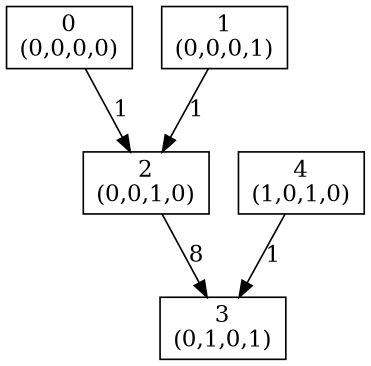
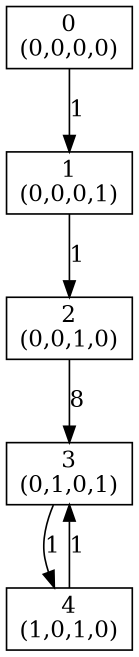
  digraph {
    node [shape=box]
    n1 [label="0\n(0,0,0,0)"]
    n2 [label="1\n(0,0,0,1)"]
    n3 [label="2\n(0,0,1,0)"]
    n4 [label="3\n(0,1,0,1)"]
    n5 [label="4\n(1,0,1,0)"]
-   n1 -> n3 [label=1]
+   n1 -> n2 [label=1]
    n2 -> n3 [label=1]
    n3 -> n4 [label=8]
+   n4 -> n5 [label=1]
    n5 -> n4 [label=1]
  }
